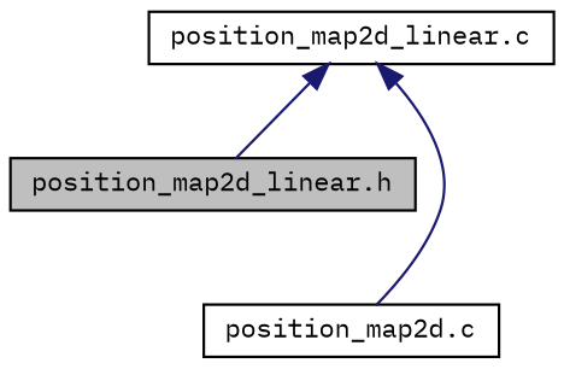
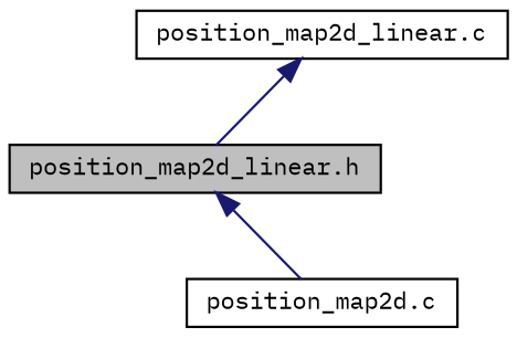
  digraph {
    fontname="IBM Plex Mono"
    node [color=black fillcolor=white fontname="IBM Plex Mono" fontsize=10 shape=record style=filled]
    edge [color=midnightblue dir=back fontname="IBM Plex Mono" fontsize=10 labelfontname="FreeSans.ttf" labelfontsize=10 style=solid]
    n1 [fillcolor=grey75 fontcolor=black height=0.2 label="position_map2d_linear.h" width=0.4]
    n2 [height=0.2 label="position_map2d.c" width=0.4]
    n3 [height=0.2 label="position_map2d_linear.c" width=0.4]
-   n3 -> n2
+   n1 -> n2
    n3 -> n1
  }
